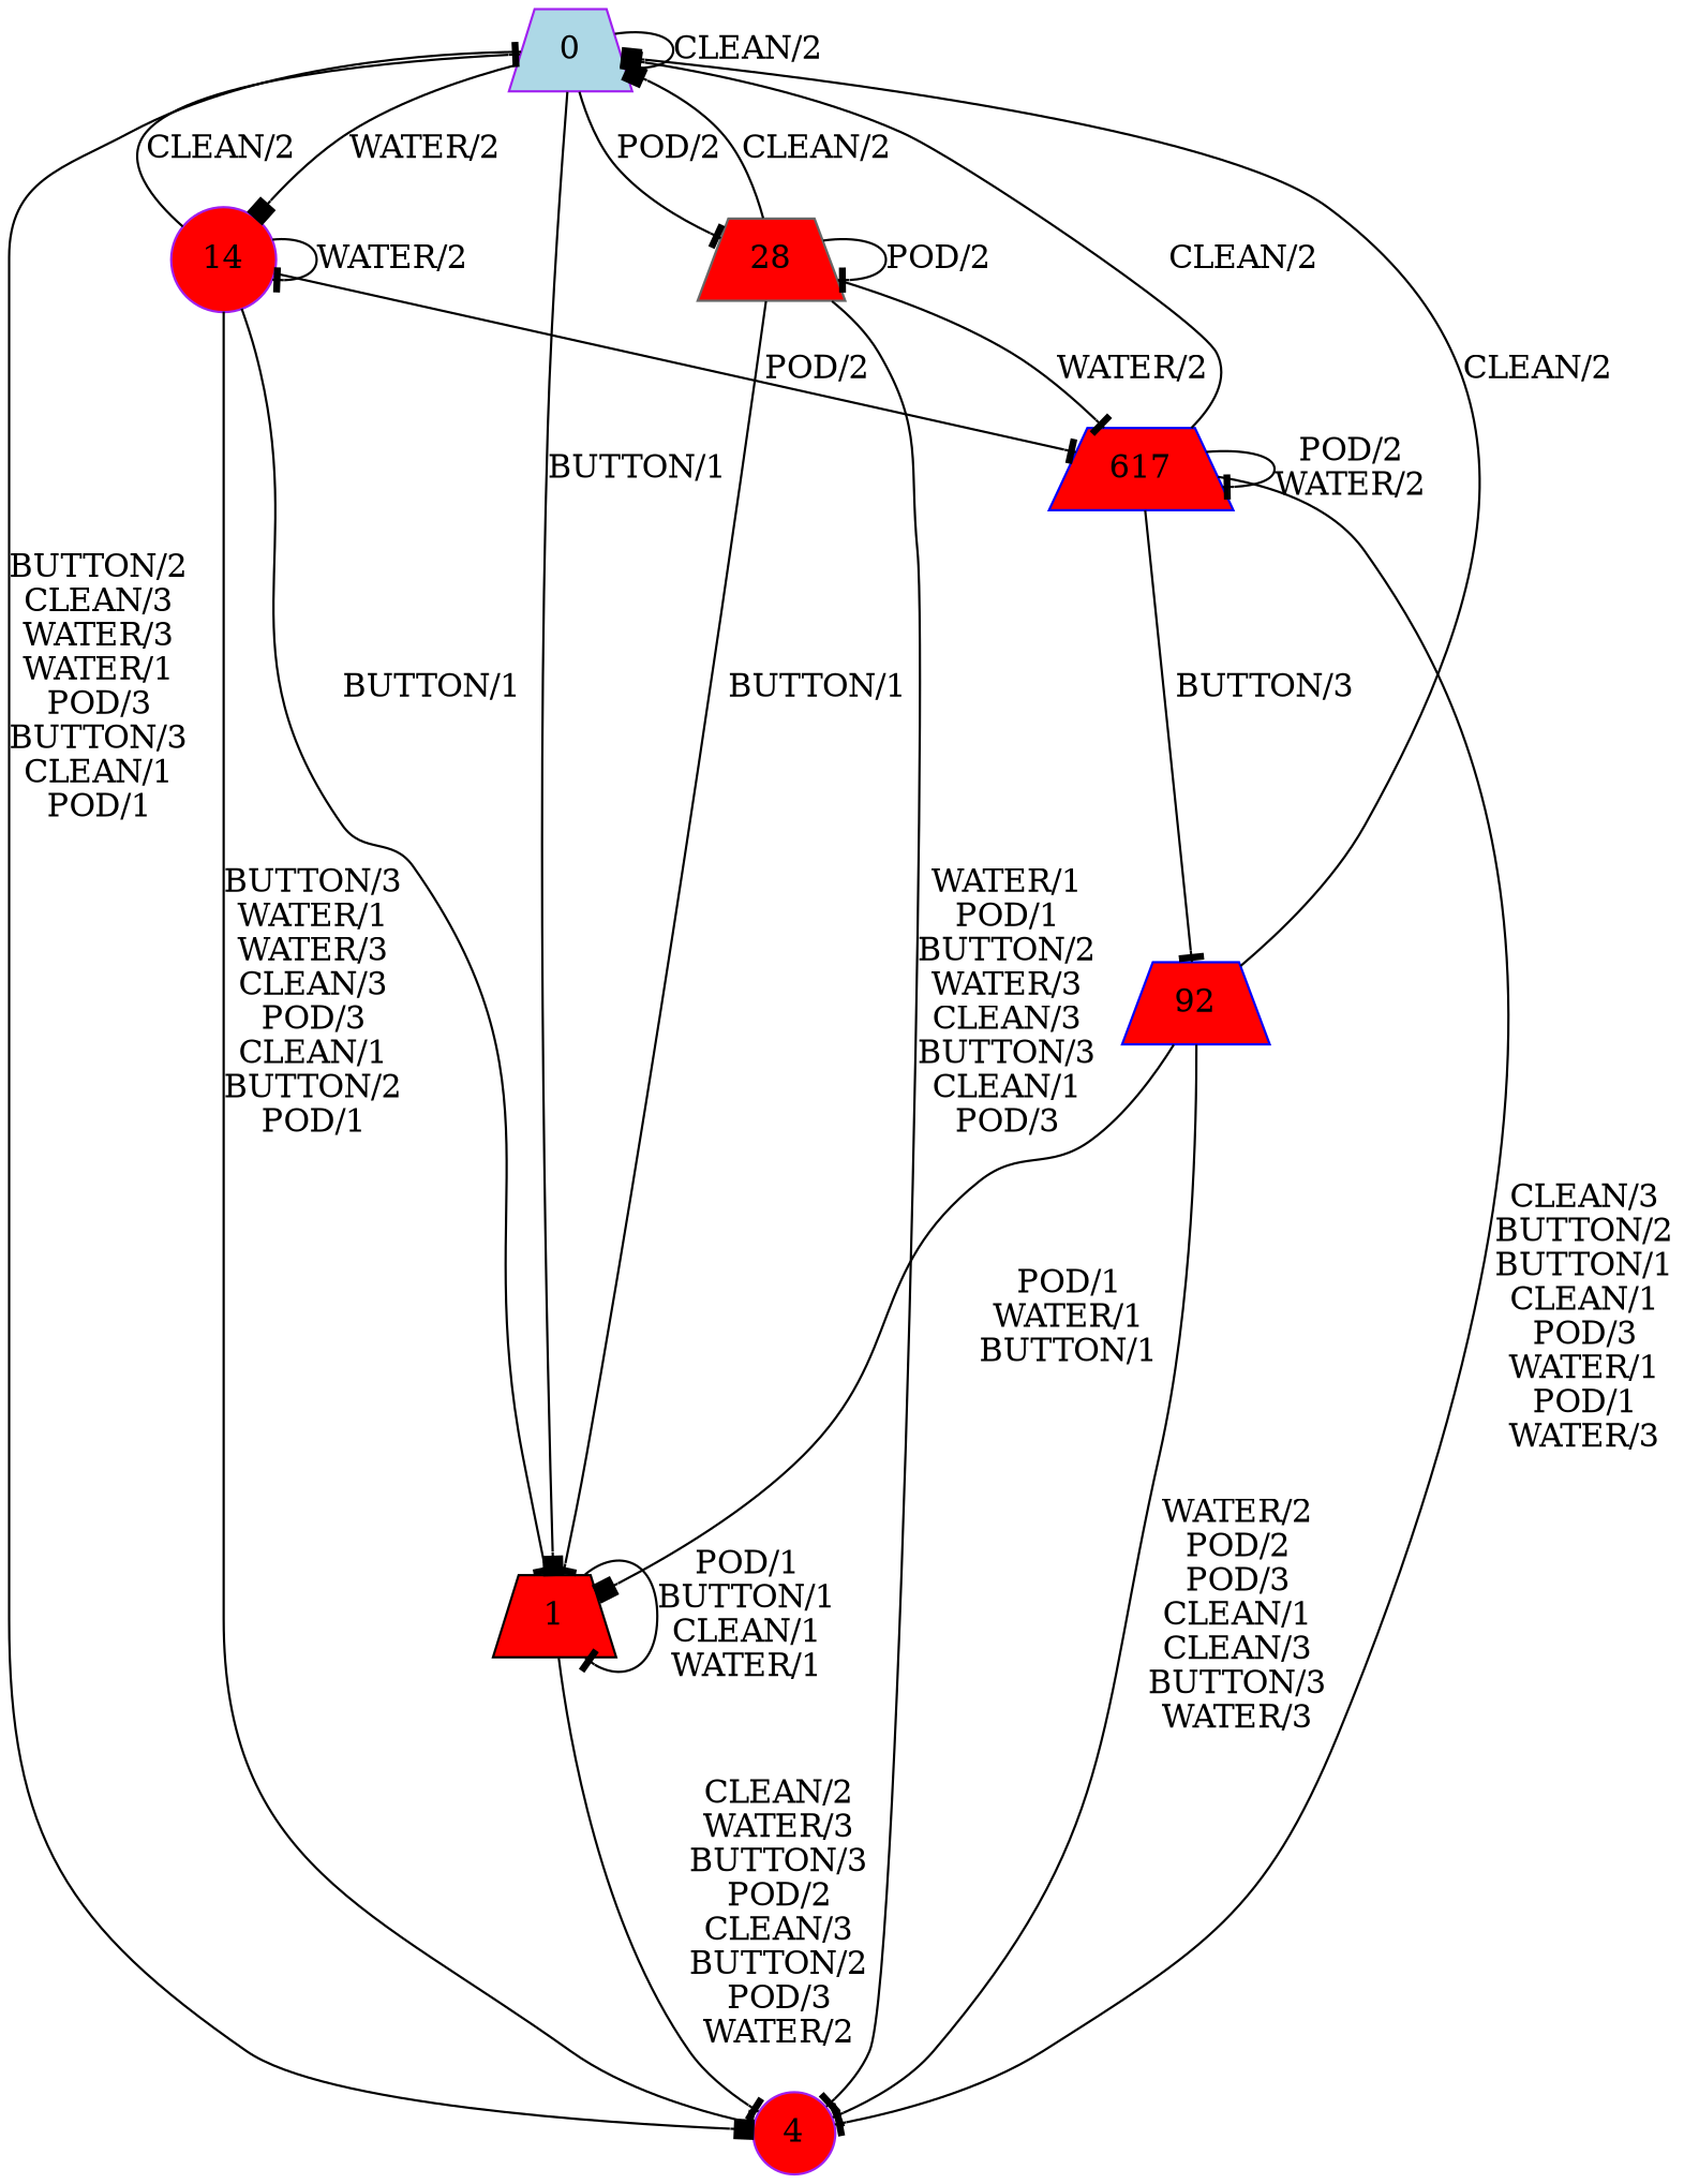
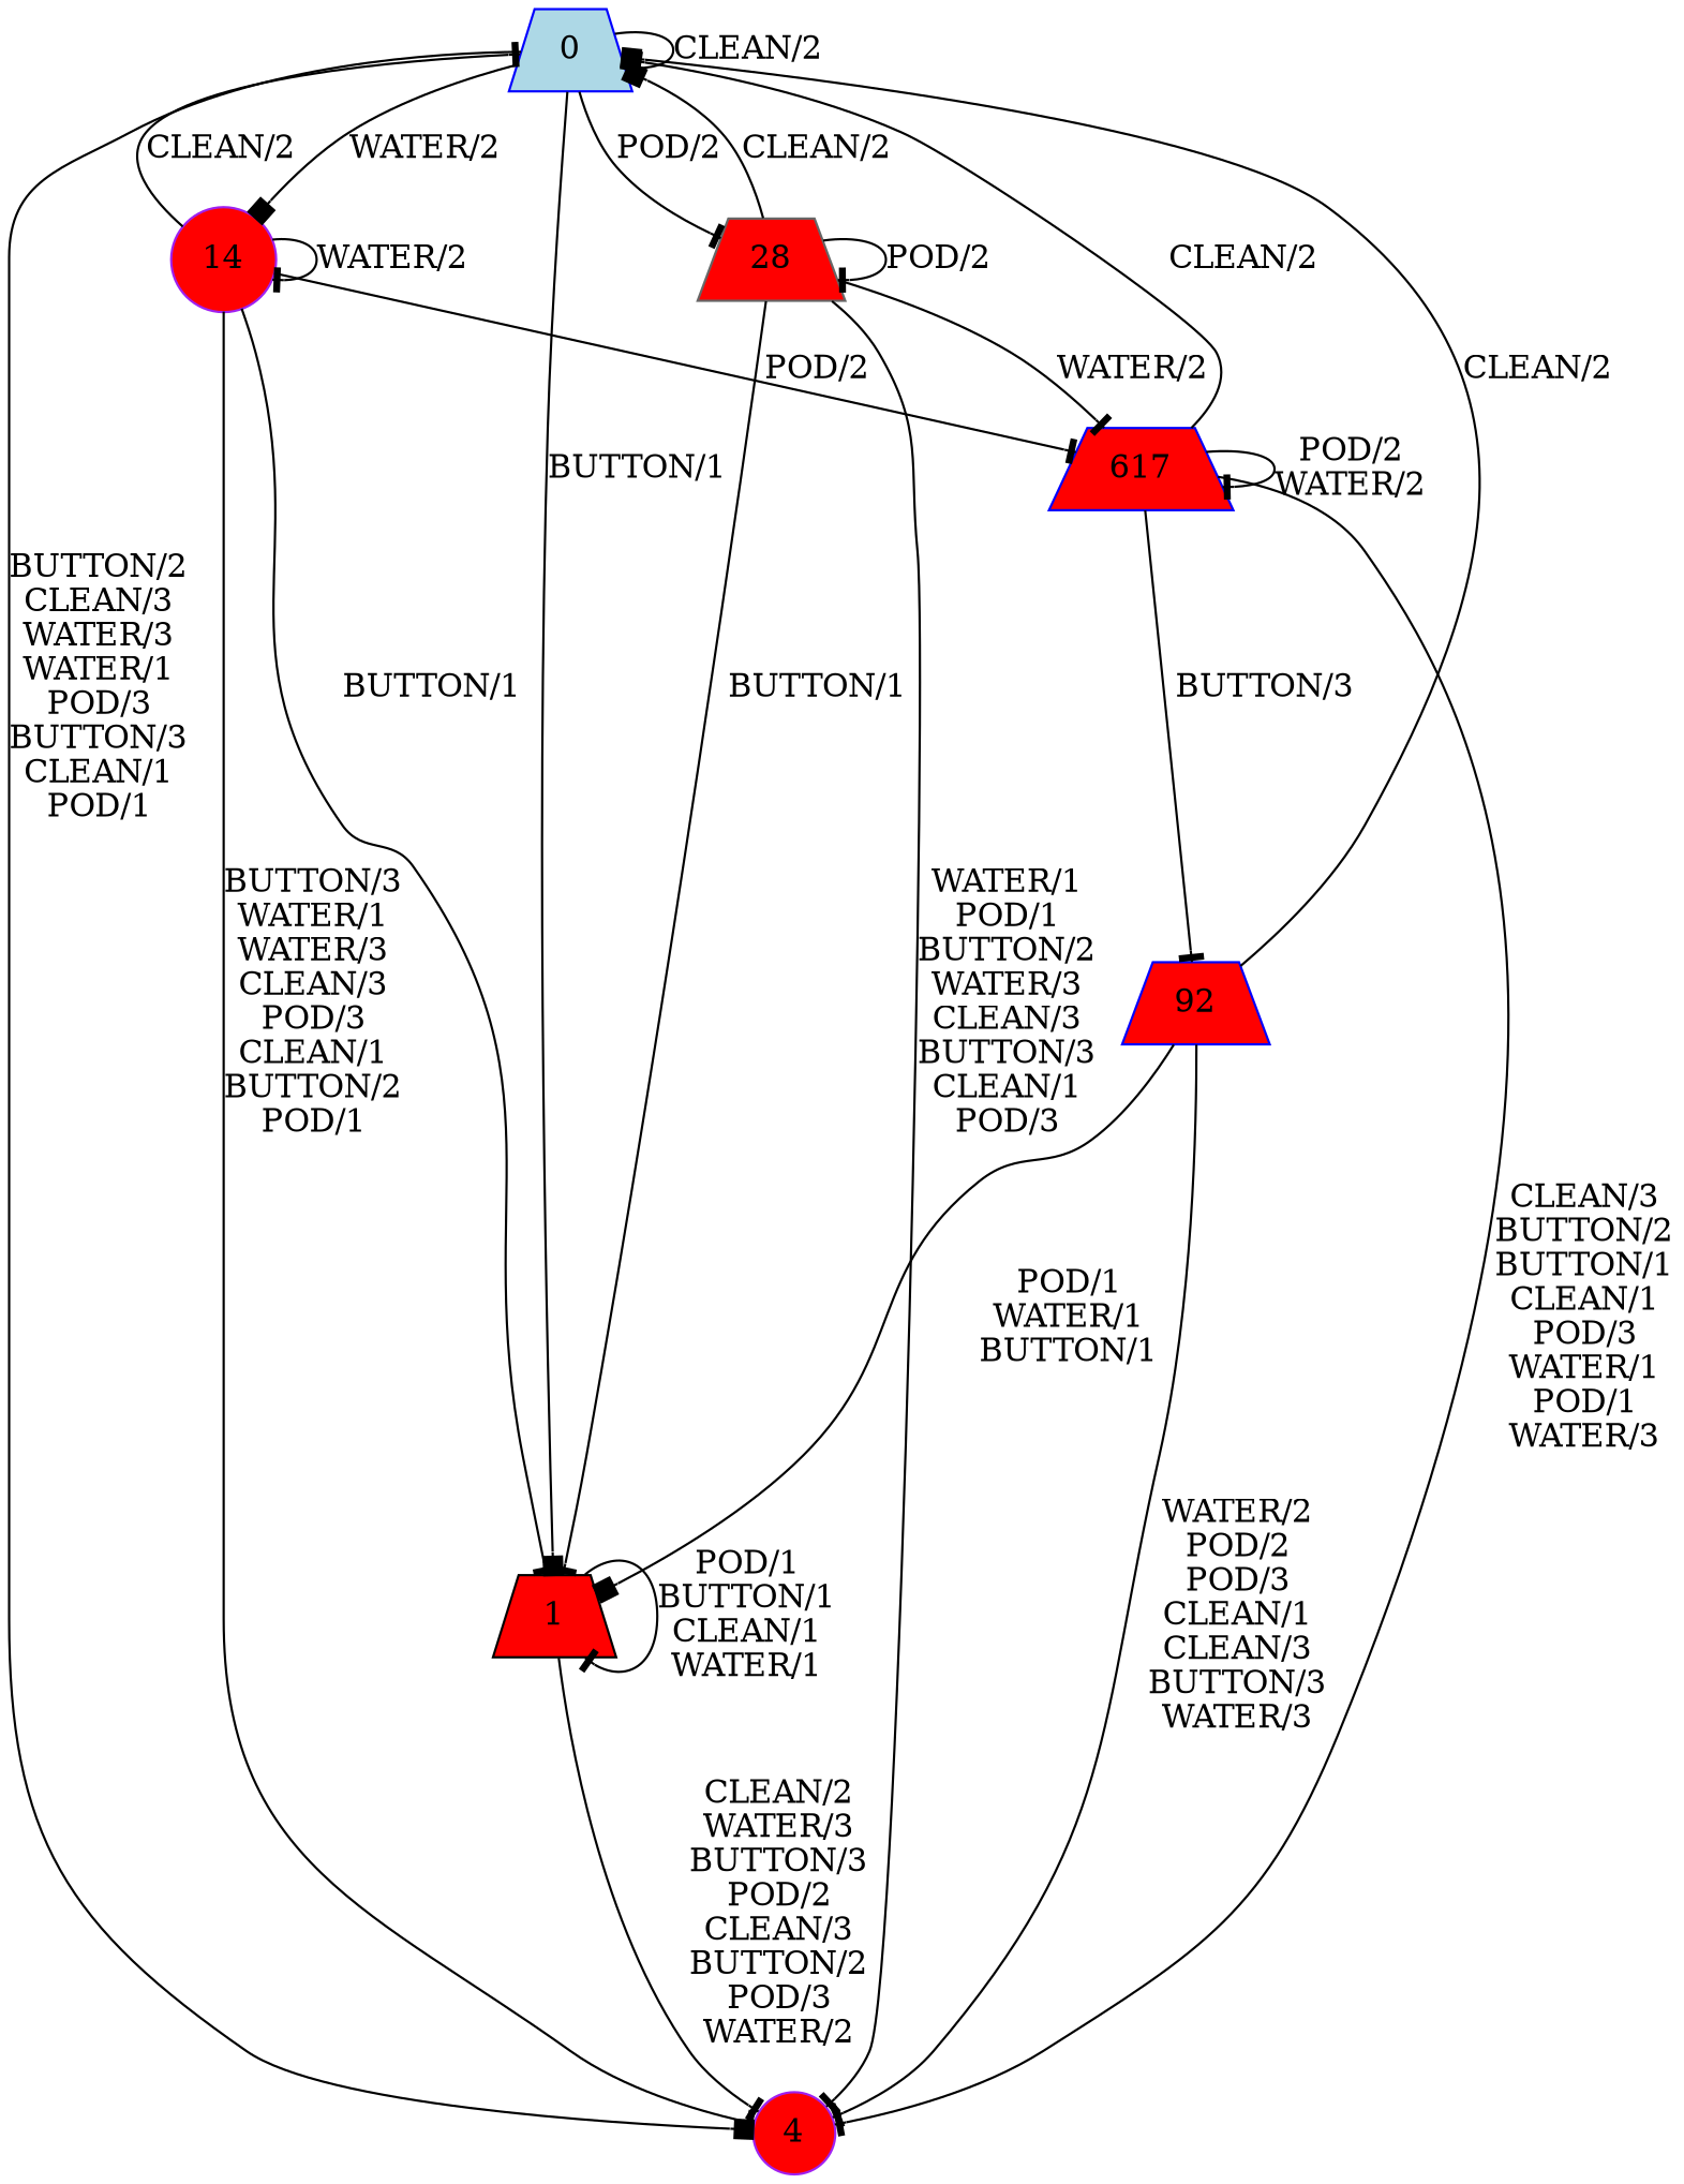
  digraph {
    rankdir=TB
    node [fillcolor=red shape=trapezium style=filled color=purple]
    edge [arrowhead=tee]
-   0 [fillcolor=lightblue isInitial=True]
+   0 [fillcolor=lightblue isInitial=True color=blue]
    1 [color=black]
    4 [shape=circle]
    14 [shape=circle]
    28 [color=gray40]
    617 [color=blue]
    92 [color=blue]
    0 -> 0 [label="CLEAN/2"]
    0 -> 1 [label="BUTTON/1" arrowhead=box]
    0 -> 4 [label="BUTTON/2\nCLEAN/3\nWATER/3\nWATER/1\nPOD/3\nBUTTON/3\nCLEAN/1\nPOD/1" arrowhead=box]
    0 -> 14 [label="WATER/2" arrowhead=box]
    0 -> 28 [label="POD/2"]
    1 -> 1 [label="POD/1\nBUTTON/1\nCLEAN/1\nWATER/1"]
    1 -> 4 [label="CLEAN/2\nWATER/3\nBUTTON/3\nPOD/2\nCLEAN/3\nBUTTON/2\nPOD/3\nWATER/2"]
    14 -> 0 [label="CLEAN/2"]
    14 -> 1 [label="BUTTON/1"]
    14 -> 4 [label="BUTTON/3\nWATER/1\nWATER/3\nCLEAN/3\nPOD/3\nCLEAN/1\nBUTTON/2\nPOD/1"]
    14 -> 14 [label="WATER/2"]
    14 -> 617 [label="POD/2"]
    28 -> 0 [label="CLEAN/2" arrowhead=box]
    28 -> 1 [label="BUTTON/1"]
    28 -> 4 [label="WATER/1\nPOD/1\nBUTTON/2\nWATER/3\nCLEAN/3\nBUTTON/3\nCLEAN/1\nPOD/3"]
    28 -> 28 [label="POD/2"]
    28 -> 617 [label="WATER/2"]
    617 -> 0 [label="CLEAN/2" arrowhead=box]
    617 -> 4 [label="CLEAN/3\nBUTTON/2\nBUTTON/1\nCLEAN/1\nPOD/3\nWATER/1\nPOD/1\nWATER/3"]
    617 -> 617 [label="POD/2\nWATER/2"]
    617 -> 92 [label="BUTTON/3"]
    92 -> 0 [label="CLEAN/2" arrowhead=box]
    92 -> 1 [label="POD/1\nWATER/1\nBUTTON/1" arrowhead=box]
    92 -> 4 [label="WATER/2\nPOD/2\nPOD/3\nCLEAN/1\nCLEAN/3\nBUTTON/3\nWATER/3"]
  }
